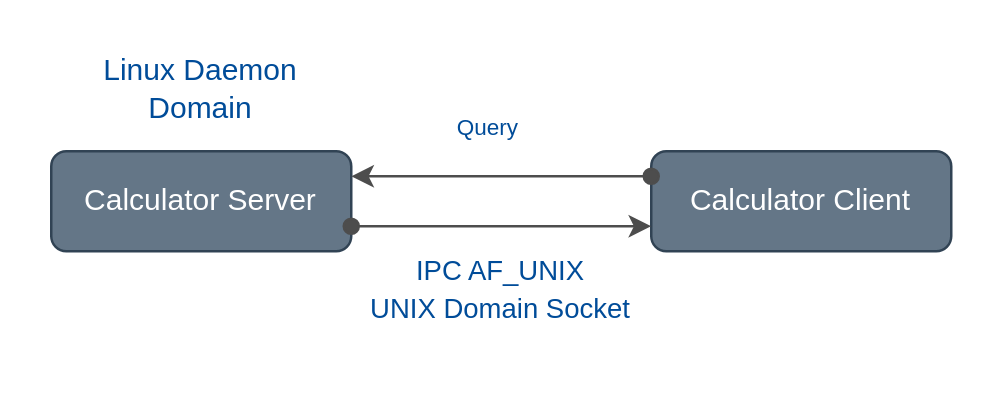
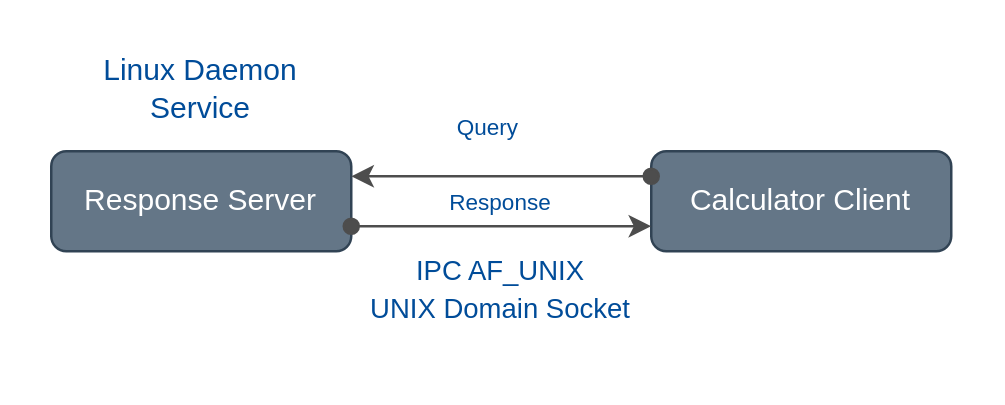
  <mxCell id="0" />
  <mxCell id="1" parent="0" />
- <mxCell id="2" value="Calculator Server" style="rounded=1;whiteSpace=wrap;html=1;fillColor=#647687;fontColor=#ffffff;strokeColor=#314354;" vertex="1" parent="1"><mxGeometry x="20" y="60" width="120" height="40" as="geometry" /></mxCell>
+ <mxCell id="2" value="Response Server" style="rounded=1;whiteSpace=wrap;html=1;fillColor=#647687;fontColor=#ffffff;strokeColor=#314354;" vertex="1" parent="1"><mxGeometry x="20" y="60" width="120" height="40" as="geometry" /></mxCell>
  <mxCell id="3" value="Calculator Client" style="rounded=1;whiteSpace=wrap;html=1;fillColor=#647687;fontColor=#ffffff;strokeColor=#314354;" vertex="1" parent="1"><mxGeometry x="260" y="60" width="120" height="40" as="geometry" /></mxCell>
  <mxCell id="4" value="" style="endArrow=oval;startArrow=classic;html=1;exitX=1;exitY=0.25;exitDx=0;exitDy=0;endFill=1;entryX=0;entryY=0.25;entryDx=0;entryDy=0;fontColor=#333333;strokeColor=#4D4D4D;" edge="1" parent="1" source="2" target="3"><mxGeometry width="50" height="50" relative="1" as="geometry"><mxPoint x="200" y="130" as="sourcePoint" /><mxPoint x="210" y="110" as="targetPoint" /></mxGeometry></mxCell>
  <mxCell id="5" value="&lt;font style=&quot;font-size: 11px;&quot;&gt;IPC AF_UNIX&lt;br&gt;UNIX Domain Socket&lt;/font&gt;" style="text;html=1;strokeColor=none;fillColor=none;align=center;verticalAlign=middle;whiteSpace=wrap;rounded=0;fontColor=#004C99;" vertex="1" parent="1"><mxGeometry x="135" y="90" width="130" height="50" as="geometry" /></mxCell>
  <mxCell id="6" value="&lt;font style=&quot;font-size: 9px;&quot;&gt;Query&lt;/font&gt;" style="text;html=1;strokeColor=none;fillColor=none;align=center;verticalAlign=middle;whiteSpace=wrap;rounded=0;fontColor=#004C99;" vertex="1" parent="1"><mxGeometry x="165" y="40" width="60" height="20" as="geometry" /></mxCell>
  <mxCell id="7" value="" style="endArrow=oval;startArrow=classic;html=1;endFill=1;entryX=1;entryY=0.75;entryDx=0;entryDy=0;exitX=0;exitY=0.75;exitDx=0;exitDy=0;fontColor=#333333;strokeColor=#4D4D4D;" edge="1" parent="1" source="3" target="2"><mxGeometry width="50" height="50" relative="1" as="geometry"><mxPoint x="180" y="180" as="sourcePoint" /><mxPoint x="270" y="80" as="targetPoint" /></mxGeometry></mxCell>
- <mxCell id="9" value="Linux Daemon Domain" style="text;html=1;strokeColor=none;fillColor=none;align=center;verticalAlign=middle;whiteSpace=wrap;rounded=0;fontColor=#004C99;" vertex="1" parent="1"><mxGeometry x="20" y="20" width="120" height="30" as="geometry" /></mxCell>
+ <mxCell id="8" value="&lt;font style=&quot;font-size: 9px;&quot;&gt;Response&lt;/font&gt;" style="text;html=1;strokeColor=none;fillColor=none;align=center;verticalAlign=middle;whiteSpace=wrap;rounded=0;fontColor=#004C99;" vertex="1" parent="1"><mxGeometry x="170" y="70" width="60" height="20" as="geometry" /></mxCell>
+ <mxCell id="9" value="Linux Daemon Service" style="text;html=1;strokeColor=none;fillColor=none;align=center;verticalAlign=middle;whiteSpace=wrap;rounded=0;fontColor=#004C99;" vertex="1" parent="1"><mxGeometry x="20" y="20" width="120" height="30" as="geometry" /></mxCell>
